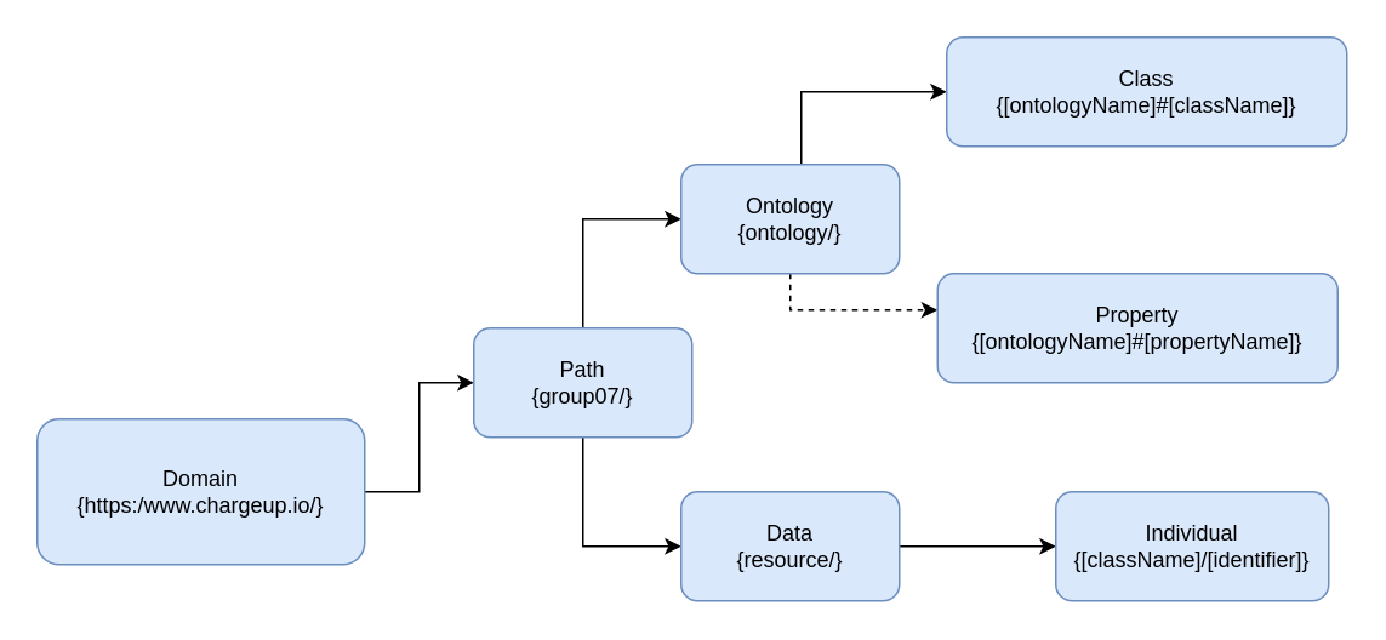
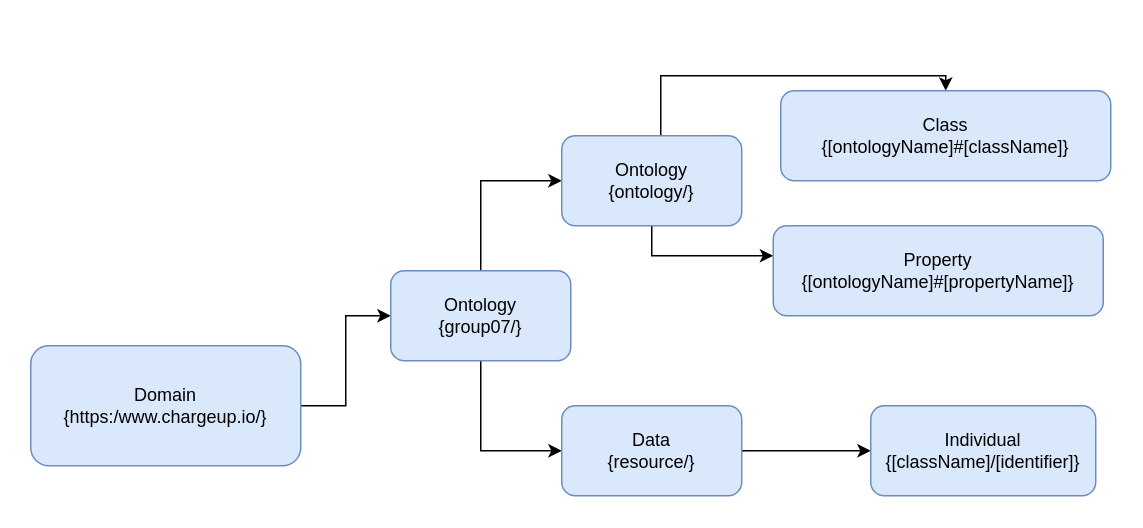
  <mxCell id="0" />
  <mxCell id="1" parent="0" />
  <mxCell id="2" style="edgeStyle=orthogonalEdgeStyle;rounded=0;orthogonalLoop=1;jettySize=auto;html=1;" edge="1" parent="1" source="3" target="6"><mxGeometry relative="1" as="geometry" /></mxCell>
  <mxCell id="3" value="Domain&lt;br&gt;{https:/www.chargeup.io/}" style="rounded=1;whiteSpace=wrap;html=1;fillColor=#dae8fc;strokeColor=#6c8ebf;" vertex="1" parent="1"><mxGeometry x="20" y="230" width="180" height="80" as="geometry" /></mxCell>
  <mxCell id="4" style="edgeStyle=orthogonalEdgeStyle;rounded=0;orthogonalLoop=1;jettySize=auto;html=1;entryX=0;entryY=0.5;entryDx=0;entryDy=0;" edge="1" parent="1" source="6" target="9"><mxGeometry relative="1" as="geometry" /></mxCell>
  <mxCell id="5" style="edgeStyle=orthogonalEdgeStyle;rounded=0;orthogonalLoop=1;jettySize=auto;html=1;entryX=0;entryY=0.5;entryDx=0;entryDy=0;" edge="1" parent="1" source="6" target="13"><mxGeometry relative="1" as="geometry" /></mxCell>
- <mxCell id="6" value="Path&lt;br&gt;{group07/}" style="rounded=1;whiteSpace=wrap;html=1;fillColor=#dae8fc;strokeColor=#6c8ebf;" vertex="1" parent="1"><mxGeometry x="260" y="180" width="120" height="60" as="geometry" /></mxCell>
+ <mxCell id="6" value="Ontology&lt;br&gt;{group07/}" style="rounded=1;whiteSpace=wrap;html=1;fillColor=#dae8fc;strokeColor=#6c8ebf;" vertex="1" parent="1"><mxGeometry x="260" y="180" width="120" height="60" as="geometry" /></mxCell>
  <mxCell id="7" style="edgeStyle=orthogonalEdgeStyle;rounded=0;orthogonalLoop=1;jettySize=auto;html=1;" edge="1" parent="1" source="9" target="10"><mxGeometry relative="1" as="geometry"><Array as="points"><mxPoint x="440" y="50" /></Array></mxGeometry></mxCell>
- <mxCell id="8" style="edgeStyle=orthogonalEdgeStyle;rounded=0;orthogonalLoop=1;jettySize=auto;html=1;dashed=1;" edge="1" parent="1" source="9" target="11"><mxGeometry relative="1" as="geometry"><Array as="points"><mxPoint x="434" y="170" /></Array></mxGeometry></mxCell>
+ <mxCell id="8" style="edgeStyle=orthogonalEdgeStyle;rounded=0;orthogonalLoop=1;jettySize=auto;html=1;" edge="1" parent="1" source="9" target="11"><mxGeometry relative="1" as="geometry"><Array as="points"><mxPoint x="434" y="170" /></Array></mxGeometry></mxCell>
  <mxCell id="9" value="Ontology&lt;br&gt;{ontology/}" style="rounded=1;whiteSpace=wrap;html=1;fillColor=#dae8fc;strokeColor=#6c8ebf;" vertex="1" parent="1"><mxGeometry x="374" y="90" width="120" height="60" as="geometry" /></mxCell>
- <mxCell id="10" value="Class&lt;br&gt;{[ontologyName]#[className]}" style="rounded=1;whiteSpace=wrap;html=1;fillColor=#dae8fc;strokeColor=#6c8ebf;" vertex="1" parent="1"><mxGeometry x="520" y="20" width="220" height="60" as="geometry" /></mxCell>
+ <mxCell id="10" value="Class&lt;br&gt;{[ontologyName]#[className]}" style="rounded=1;whiteSpace=wrap;html=1;fillColor=#dae8fc;strokeColor=#6c8ebf;" vertex="1" parent="1"><mxGeometry x="520" y="60" width="220" height="60" as="geometry" /></mxCell>
  <mxCell id="11" value="Property&lt;br&gt;{[ontologyName]#[propertyName]}" style="rounded=1;whiteSpace=wrap;html=1;fillColor=#dae8fc;strokeColor=#6c8ebf;" vertex="1" parent="1"><mxGeometry x="515" y="150" width="220" height="60" as="geometry" /></mxCell>
  <mxCell id="12" style="edgeStyle=orthogonalEdgeStyle;rounded=0;orthogonalLoop=1;jettySize=auto;html=1;entryX=0;entryY=0.5;entryDx=0;entryDy=0;" edge="1" parent="1" source="13" target="14"><mxGeometry relative="1" as="geometry" /></mxCell>
  <mxCell id="13" value="Data&lt;br&gt;{resource/}" style="rounded=1;whiteSpace=wrap;html=1;fillColor=#dae8fc;strokeColor=#6c8ebf;" vertex="1" parent="1"><mxGeometry x="374" y="270" width="120" height="60" as="geometry" /></mxCell>
  <mxCell id="14" value="Individual&lt;br&gt;{[className]/[identifier]}" style="rounded=1;whiteSpace=wrap;html=1;fillColor=#dae8fc;strokeColor=#6c8ebf;" vertex="1" parent="1"><mxGeometry x="580" y="270" width="150" height="60" as="geometry" /></mxCell>
